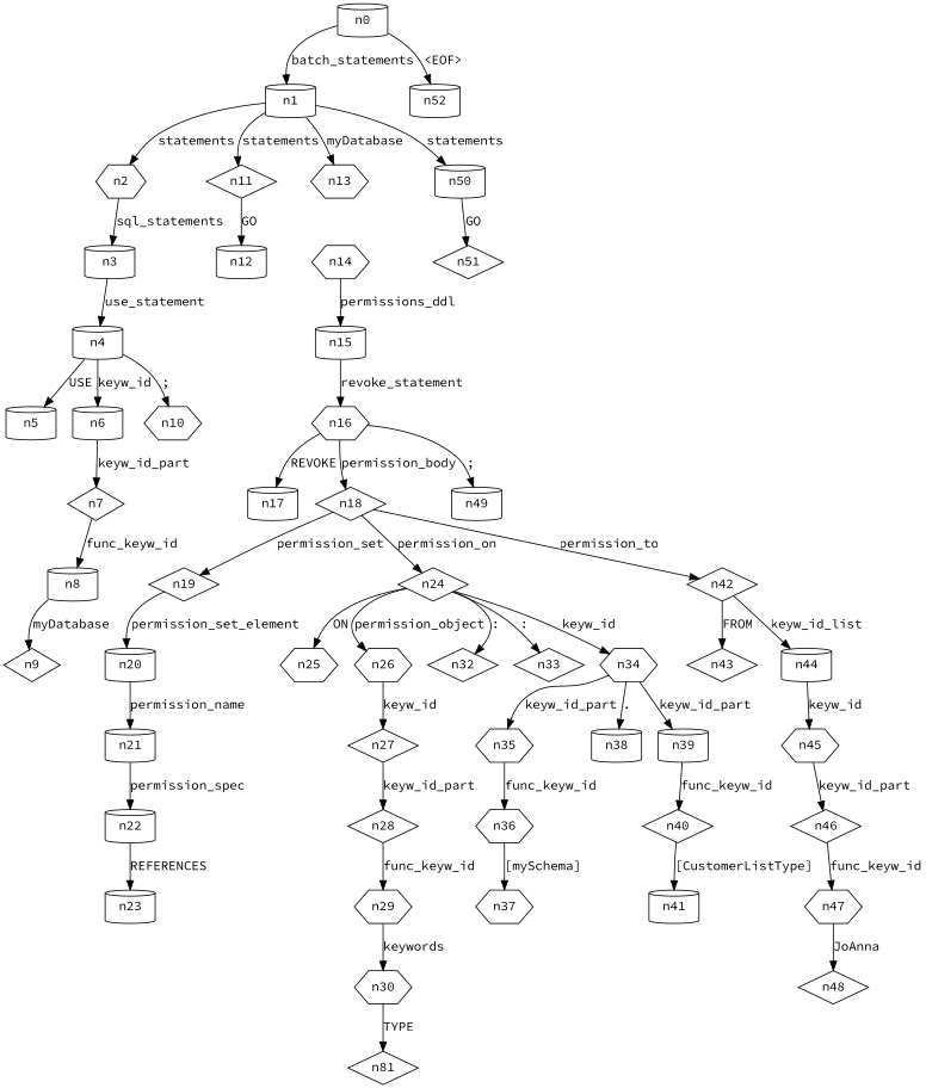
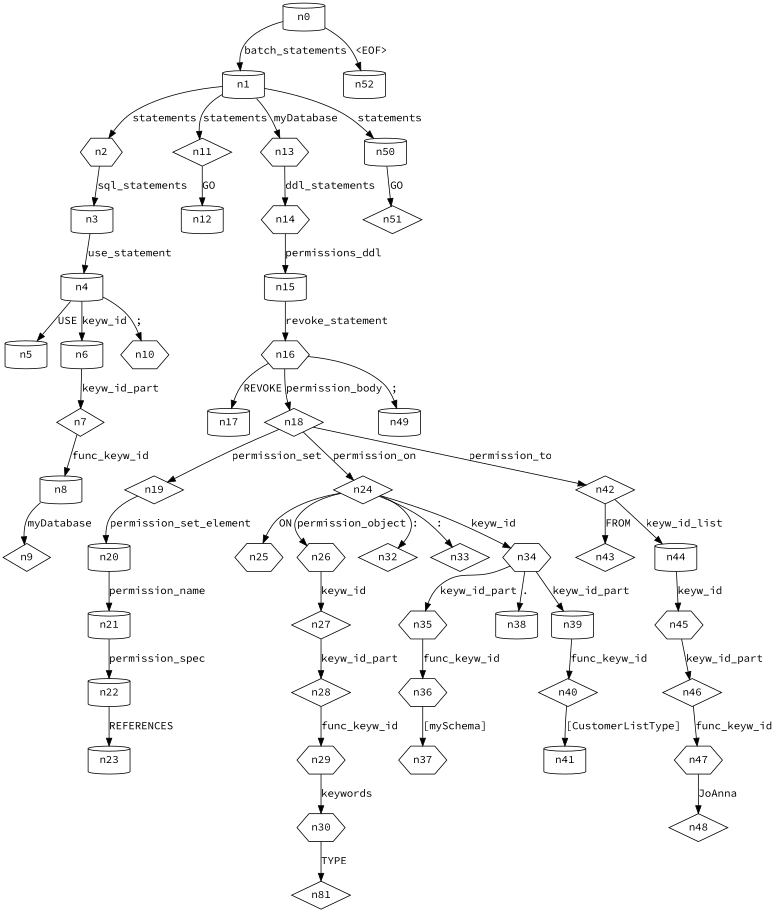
  digraph {
    fontname="Source Code Pro"
    node [fontname="Source Code Pro" shape=cylinder]
    edge [fontname="Source Code Pro"]
    n0
    n1
    n52
    n2 [shape=hexagon]
    n11 [shape=diamond]
    n13 [shape=hexagon]
    n50
    n3
    n12
    n14 [shape=hexagon]
    n51 [shape=diamond]
    n4
    n5
    n6
    n10 [shape=hexagon]
    n7 [shape=diamond]
    n8
    n9 [shape=diamond]
    n15
    n16 [shape=hexagon]
    n17
    n18 [shape=diamond]
    n49
    n19 [shape=diamond]
    n24 [shape=diamond]
    n42 [shape=diamond]
    n20
    n25 [shape=hexagon]
    n26 [shape=hexagon]
    n32 [shape=diamond]
    n33 [shape=diamond]
    n34 [shape=hexagon]
    n43 [shape=diamond]
    n44
    n21
    n22
    n23
    n27 [shape=diamond]
    n35 [shape=hexagon]
    n38
    n39
    n28 [shape=diamond]
    n29 [shape=hexagon]
    n30 [shape=hexagon]
    n31 [label=n81 shape=diamond]
    n36 [shape=hexagon]
    n40 [shape=diamond]
    n37 [shape=hexagon]
    n41
    n45 [shape=hexagon]
    n46 [shape=diamond]
    n47 [shape=hexagon]
    n48 [shape=diamond]
    n0 -> n1 [label=batch_statements]
    n0 -> n52 [label="<EOF>"]
    n1 -> n2 [label=statements]
    n1 -> n11 [label=statements]
    n1 -> n13 [label=myDatabase]
    n1 -> n50 [label=statements]
    n2 -> n3 [label=sql_statements]
    n11 -> n12 [label=GO]
+   n13 -> n14 [label=ddl_statements]
    n50 -> n51 [label=GO]
    n3 -> n4 [label=use_statement]
    n14 -> n15 [label=permissions_ddl]
    n4 -> n5 [label=USE]
    n4 -> n6 [label=keyw_id]
    n4 -> n10 [label=";"]
    n6 -> n7 [label=keyw_id_part]
    n7 -> n8 [label=func_keyw_id]
    n8 -> n9 [label=myDatabase]
    n15 -> n16 [label=revoke_statement]
    n16 -> n17 [label=REVOKE]
    n16 -> n18 [label=permission_body]
    n16 -> n49 [label=";"]
    n18 -> n19 [label=permission_set]
    n18 -> n24 [label=permission_on]
    n18 -> n42 [label=permission_to]
    n19 -> n20 [label=permission_set_element]
    n24 -> n25 [label=ON]
    n24 -> n26 [label=permission_object]
    n24 -> n32 [label=":"]
    n24 -> n33 [label=":"]
    n24 -> n34 [label=keyw_id]
    n42 -> n43 [label=FROM]
    n42 -> n44 [label=keyw_id_list]
    n20 -> n21 [label=permission_name]
    n26 -> n27 [label=keyw_id]
    n34 -> n35 [label=keyw_id_part]
    n34 -> n38 [label="."]
    n34 -> n39 [label=keyw_id_part]
    n44 -> n45 [label=keyw_id]
    n21 -> n22 [label=permission_spec]
    n22 -> n23 [label=REFERENCES]
    n27 -> n28 [label=keyw_id_part]
    n35 -> n36 [label=func_keyw_id]
    n39 -> n40 [label=func_keyw_id]
    n28 -> n29 [label=func_keyw_id]
    n29 -> n30 [label=keywords]
    n30 -> n31 [label=TYPE]
    n36 -> n37 [label="[mySchema]"]
    n40 -> n41 [label="[CustomerListType]"]
    n45 -> n46 [label=keyw_id_part]
    n46 -> n47 [label=func_keyw_id]
    n47 -> n48 [label=JoAnna]
  }
